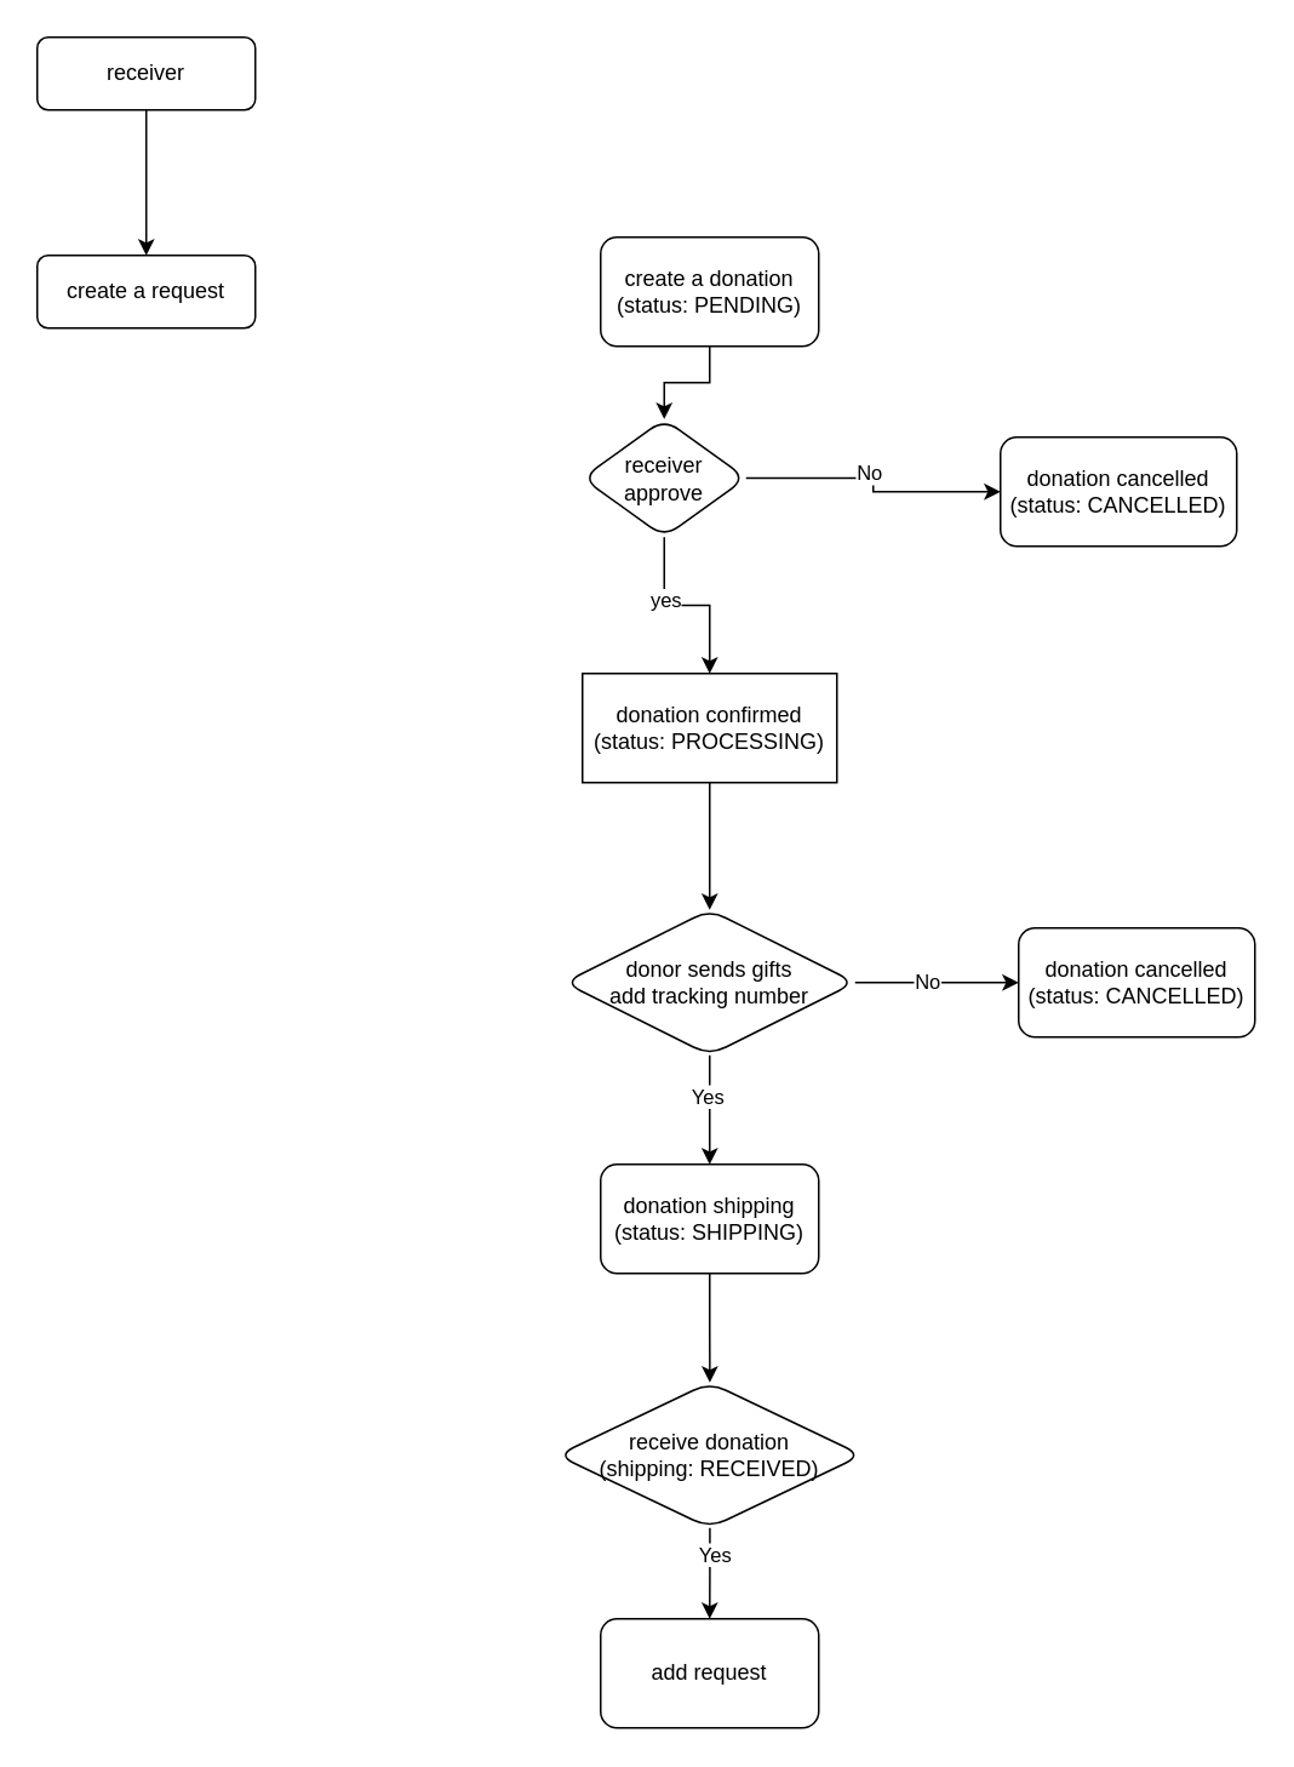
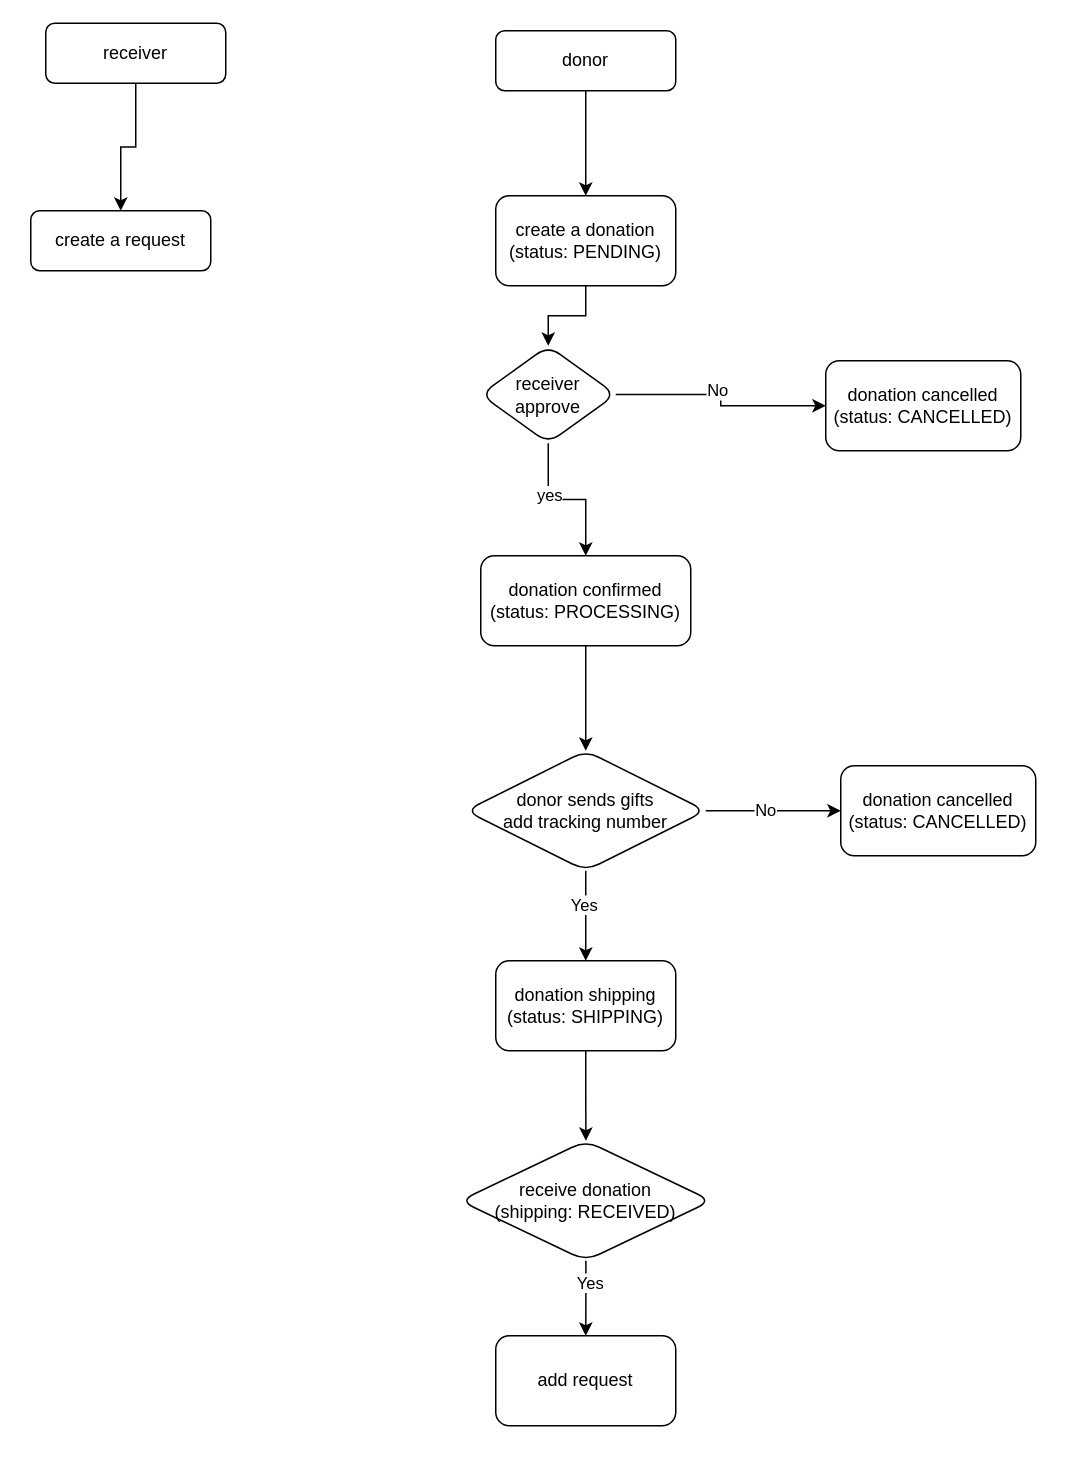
  <mxCell id="0" />
  <mxCell id="1" parent="0" />
  <mxCell id="2" value="" style="edgeStyle=orthogonalEdgeStyle;rounded=0;orthogonalLoop=1;jettySize=auto;html=1;" edge="1" parent="1" source="3" target="4"><mxGeometry relative="1" as="geometry" /></mxCell>
- <mxCell id="3" value="receiver" style="rounded=1;whiteSpace=wrap;html=1;fontSize=12;glass=0;strokeWidth=1;shadow=0;" parent="1" vertex="1"><mxGeometry x="20" y="20" width="120" height="40" as="geometry" /></mxCell>
+ <mxCell id="3" value="receiver" style="rounded=1;whiteSpace=wrap;html=1;fontSize=12;glass=0;strokeWidth=1;shadow=0;" parent="1" vertex="1"><mxGeometry x="30" y="15" width="120" height="40" as="geometry" /></mxCell>
  <mxCell id="4" value="create a request" style="rounded=1;whiteSpace=wrap;html=1;fontSize=12;glass=0;strokeWidth=1;shadow=0;" vertex="1" parent="1"><mxGeometry x="20" y="140" width="120" height="40" as="geometry" /></mxCell>
+ <mxCell id="5" value="" style="edgeStyle=orthogonalEdgeStyle;rounded=0;orthogonalLoop=1;jettySize=auto;html=1;" edge="1" parent="1" source="6" target="8"><mxGeometry relative="1" as="geometry"><Array as="points"><mxPoint x="390" y="90" /><mxPoint x="390" y="90" /></Array></mxGeometry></mxCell>
+ <mxCell id="6" value="donor" style="rounded=1;whiteSpace=wrap;html=1;" vertex="1" parent="1"><mxGeometry x="330" y="20" width="120" height="40" as="geometry" /></mxCell>
  <mxCell id="7" value="" style="edgeStyle=orthogonalEdgeStyle;rounded=0;orthogonalLoop=1;jettySize=auto;html=1;" edge="1" parent="1" source="8" target="13"><mxGeometry relative="1" as="geometry" /></mxCell>
  <mxCell id="8" value="create a donation&lt;div&gt;(status: PENDING)&lt;/div&gt;" style="whiteSpace=wrap;html=1;rounded=1;" vertex="1" parent="1"><mxGeometry x="330" y="130" width="120" height="60" as="geometry" /></mxCell>
  <mxCell id="9" value="" style="edgeStyle=orthogonalEdgeStyle;rounded=0;orthogonalLoop=1;jettySize=auto;html=1;" edge="1" parent="1" source="13" target="15"><mxGeometry relative="1" as="geometry" /></mxCell>
  <mxCell id="10" value="yes" style="edgeLabel;html=1;align=center;verticalAlign=middle;resizable=0;points=[];" vertex="1" connectable="0" parent="9"><mxGeometry x="-0.311" relative="1" as="geometry"><mxPoint as="offset" /></mxGeometry></mxCell>
  <mxCell id="11" value="" style="edgeStyle=orthogonalEdgeStyle;rounded=0;orthogonalLoop=1;jettySize=auto;html=1;" edge="1" parent="1" source="13" target="16"><mxGeometry relative="1" as="geometry" /></mxCell>
  <mxCell id="12" value="No" style="edgeLabel;html=1;align=center;verticalAlign=middle;resizable=0;points=[];" vertex="1" connectable="0" parent="11"><mxGeometry x="-0.089" y="3" relative="1" as="geometry"><mxPoint as="offset" /></mxGeometry></mxCell>
  <mxCell id="13" value="receiver approve" style="rhombus;whiteSpace=wrap;html=1;rounded=1;" vertex="1" parent="1"><mxGeometry x="320" y="230" width="90" height="65" as="geometry" /></mxCell>
  <mxCell id="14" value="" style="edgeStyle=orthogonalEdgeStyle;rounded=0;orthogonalLoop=1;jettySize=auto;html=1;" edge="1" parent="1" source="15" target="21"><mxGeometry relative="1" as="geometry" /></mxCell>
- <mxCell id="15" value="donation confirmed&lt;div&gt;(status: PROCESSING)&lt;/div&gt;" style="whiteSpace=wrap;html=1;rounded=0;" vertex="1" parent="1"><mxGeometry x="320" y="370" width="140" height="60" as="geometry" /></mxCell>
+ <mxCell id="15" value="donation confirmed&lt;div&gt;(status: PROCESSING)&lt;/div&gt;" style="whiteSpace=wrap;html=1;rounded=1;" vertex="1" parent="1"><mxGeometry x="320" y="370" width="140" height="60" as="geometry" /></mxCell>
  <mxCell id="16" value="donation cancelled&lt;div&gt;(status: CANCELLED)&lt;/div&gt;" style="whiteSpace=wrap;html=1;rounded=1;" vertex="1" parent="1"><mxGeometry x="550" y="240" width="130" height="60" as="geometry" /></mxCell>
  <mxCell id="17" value="" style="edgeStyle=orthogonalEdgeStyle;rounded=0;orthogonalLoop=1;jettySize=auto;html=1;" edge="1" parent="1" source="21" target="23"><mxGeometry relative="1" as="geometry" /></mxCell>
  <mxCell id="18" value="Yes" style="edgeLabel;html=1;align=center;verticalAlign=middle;resizable=0;points=[];" vertex="1" connectable="0" parent="17"><mxGeometry x="-0.267" y="-2" relative="1" as="geometry"><mxPoint as="offset" /></mxGeometry></mxCell>
  <mxCell id="19" value="" style="edgeStyle=orthogonalEdgeStyle;rounded=0;orthogonalLoop=1;jettySize=auto;html=1;" edge="1" parent="1" source="21" target="24"><mxGeometry relative="1" as="geometry" /></mxCell>
  <mxCell id="20" value="No" style="edgeLabel;html=1;align=center;verticalAlign=middle;resizable=0;points=[];" vertex="1" connectable="0" parent="19"><mxGeometry x="-0.133" y="1" relative="1" as="geometry"><mxPoint as="offset" /></mxGeometry></mxCell>
  <mxCell id="21" value="donor sends gifts&lt;div&gt;add tracking number&lt;/div&gt;" style="rhombus;whiteSpace=wrap;html=1;rounded=1;" vertex="1" parent="1"><mxGeometry x="310" y="500" width="160" height="80" as="geometry" /></mxCell>
  <mxCell id="22" value="" style="edgeStyle=orthogonalEdgeStyle;rounded=0;orthogonalLoop=1;jettySize=auto;html=1;" edge="1" parent="1" source="23" target="27"><mxGeometry relative="1" as="geometry" /></mxCell>
  <mxCell id="23" value="donation shipping&lt;div&gt;(status: SHIPPING)&lt;/div&gt;" style="whiteSpace=wrap;html=1;rounded=1;" vertex="1" parent="1"><mxGeometry x="330" y="640" width="120" height="60" as="geometry" /></mxCell>
  <mxCell id="24" value="donation cancelled&lt;div&gt;(status: CANCELLED)&lt;/div&gt;" style="whiteSpace=wrap;html=1;rounded=1;" vertex="1" parent="1"><mxGeometry x="560" y="510" width="130" height="60" as="geometry" /></mxCell>
  <mxCell id="25" value="" style="edgeStyle=orthogonalEdgeStyle;rounded=0;orthogonalLoop=1;jettySize=auto;html=1;" edge="1" parent="1" source="27" target="28"><mxGeometry relative="1" as="geometry" /></mxCell>
  <mxCell id="26" value="Yes" style="edgeLabel;html=1;align=center;verticalAlign=middle;resizable=0;points=[];" vertex="1" connectable="0" parent="25"><mxGeometry x="-0.4" y="2" relative="1" as="geometry"><mxPoint as="offset" /></mxGeometry></mxCell>
  <mxCell id="27" value="receive donation&lt;div&gt;(shipping: RECEIVED)&lt;/div&gt;" style="rhombus;whiteSpace=wrap;html=1;rounded=1;" vertex="1" parent="1"><mxGeometry x="306.25" y="760" width="167.5" height="80" as="geometry" /></mxCell>
  <mxCell id="28" value="add request" style="whiteSpace=wrap;html=1;rounded=1;" vertex="1" parent="1"><mxGeometry x="330" y="890" width="120" height="60" as="geometry" /></mxCell>
